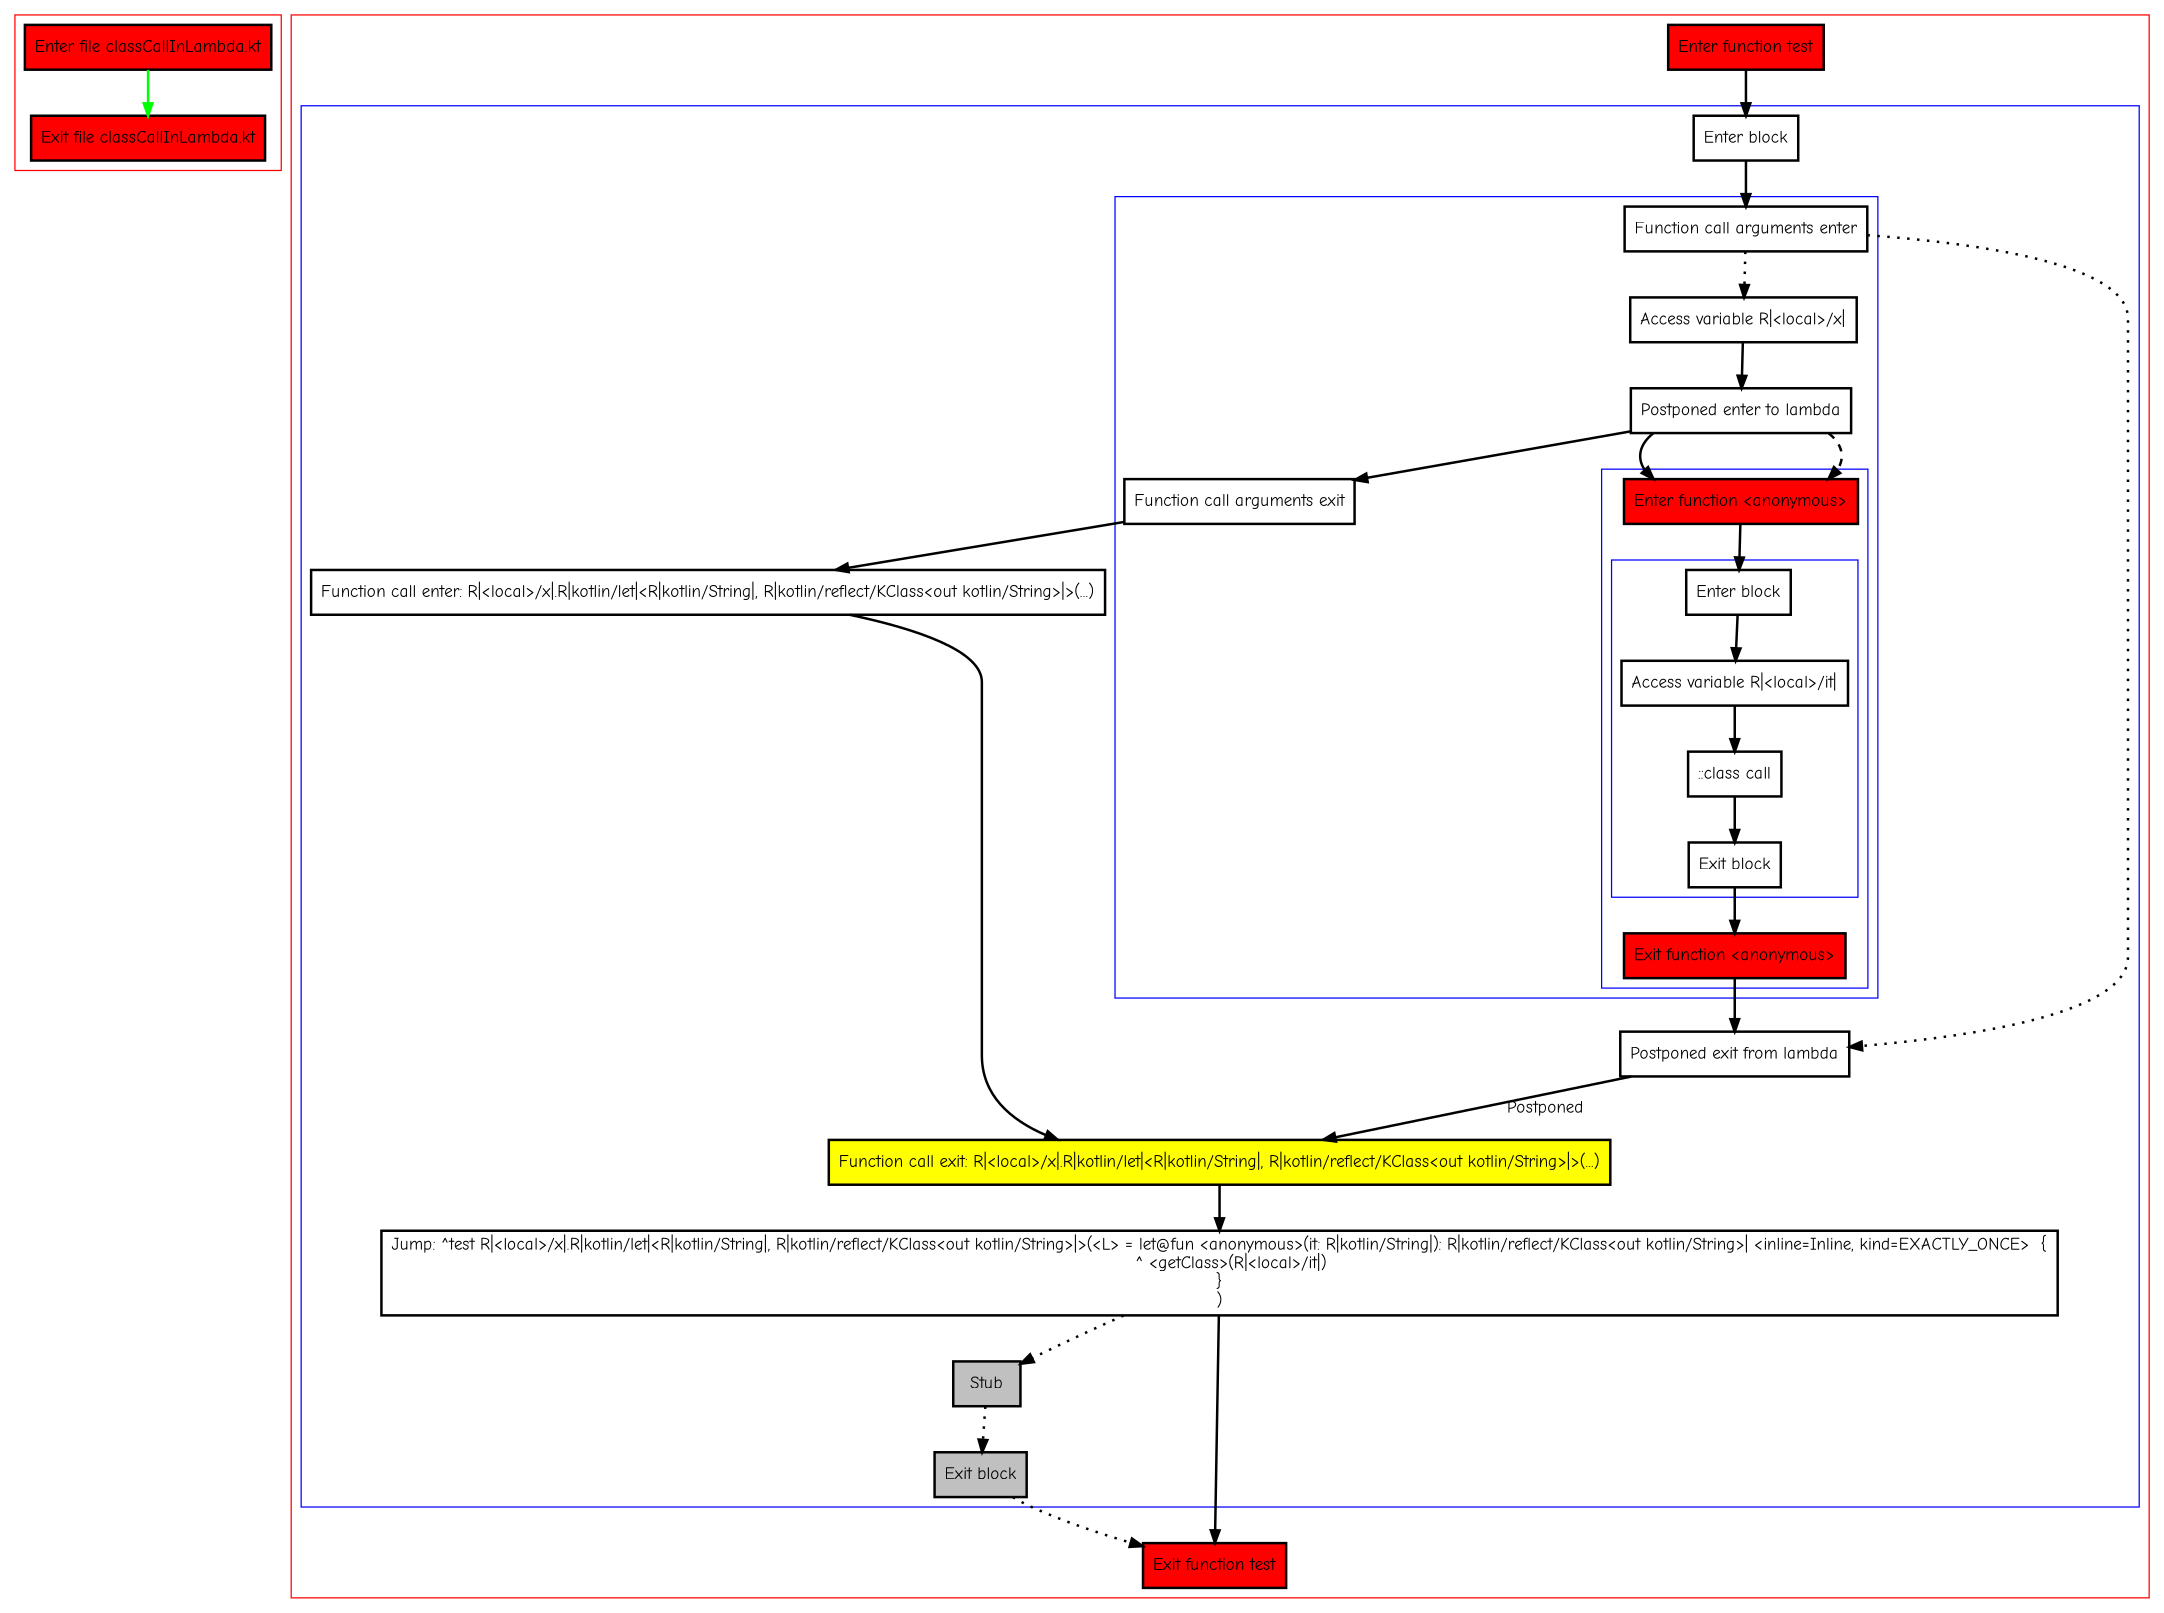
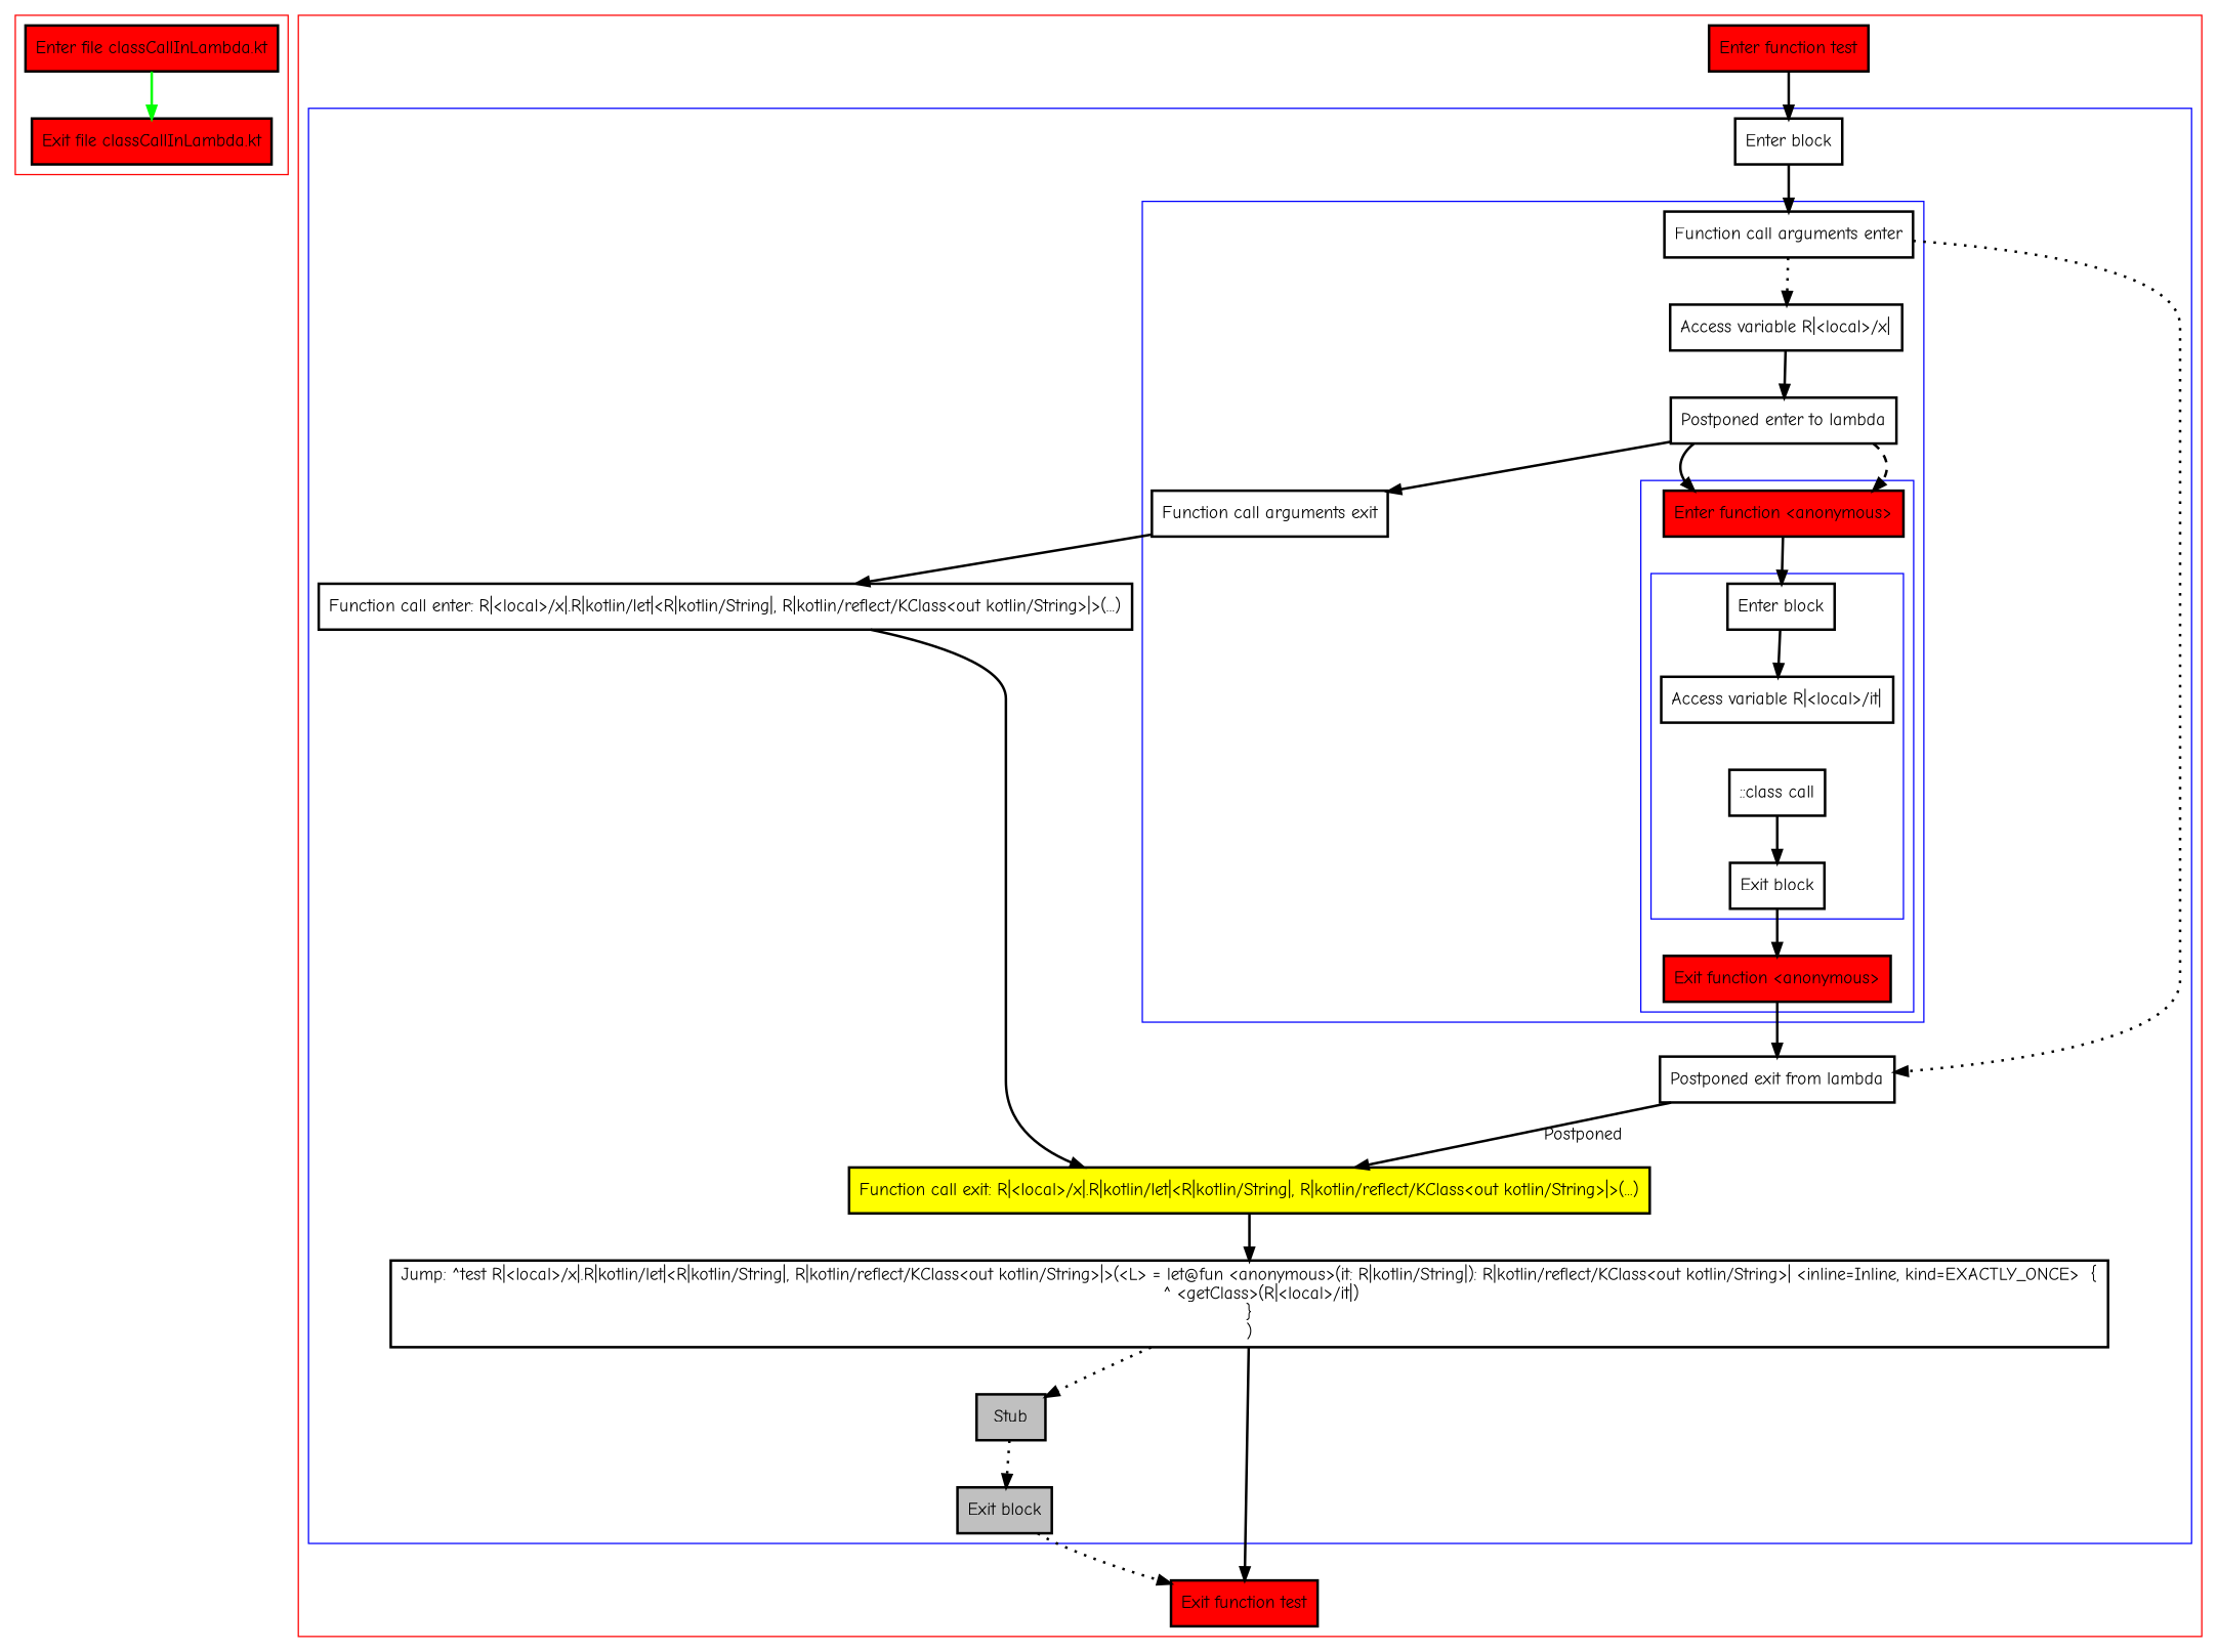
  digraph {
    fontname="Comic Neue"
    nodesep=3
    node [fontname="Comic Neue" penwidth=2 shape=box]
    edge [fontname="Comic Neue" penwidth=2]
    n1 [fillcolor=red label="Enter file classCallInLambda.kt" style=filled]
    n2 [fillcolor=red label="Exit file classCallInLambda.kt" style=filled]
    n3 [label="Enter block"]
    n4 [label="Access variable R|<local>/it|"]
    n5 [label="::class call"]
    n6 [label="Exit block"]
    n7 [fillcolor=red label="Enter function <anonymous>" style=filled]
    n8 [fillcolor=red label="Exit function <anonymous>" style=filled]
    n9 [label="Function call arguments enter"]
    n10 [label="Access variable R|<local>/x|"]
    n11 [label="Postponed enter to lambda"]
    n12 [label="Function call arguments exit"]
    n13 [label="Enter block"]
    n14 [label="Function call enter: R|<local>/x|.R|kotlin/let|<R|kotlin/String|, R|kotlin/reflect/KClass<out kotlin/String>|>(...)"]
    n15 [label="Postponed exit from lambda"]
    n16 [fillcolor=yellow label="Function call exit: R|<local>/x|.R|kotlin/let|<R|kotlin/String|, R|kotlin/reflect/KClass<out kotlin/String>|>(...)" style=filled]
    n17 [label="Jump: ^test R|<local>/x|.R|kotlin/let|<R|kotlin/String|, R|kotlin/reflect/KClass<out kotlin/String>|>(<L> = let@fun <anonymous>(it: R|kotlin/String|): R|kotlin/reflect/KClass<out kotlin/String>| <inline=Inline, kind=EXACTLY_ONCE>  {\n    ^ <getClass>(R|<local>/it|)\n}\n)"]
    n18 [fillcolor=gray label=Stub style=filled]
    n19 [fillcolor=gray label="Exit block" style=filled]
    n20 [fillcolor=red label="Enter function test" style=filled]
    n21 [fillcolor=red label="Exit function test" style=filled]
    subgraph cluster_1 {
      color=red
      n1
      n2
    }
    subgraph cluster_2 {
      color=red
      n20
      n21
      subgraph cluster_3 {
        color=blue
        n13
        n14
        n15
        n16
        n17
        n18
        n19
        subgraph cluster_4 {
          color=blue
          n9
          n10
          n11
          n12
          subgraph cluster_5 {
            color=blue
            n7
            n8
            subgraph cluster_6 {
              color=blue
              n3
              n4
              n5
              n6
            }
          }
        }
      }
    }
    n1 -> n2 [color=green]
    n3 -> n4
-   n4 -> n5
    n5 -> n6
    n6 -> n8
    n7 -> n3
    n8 -> n15
    n9 -> n10 [style=dotted]
    n9 -> n15 [style=dotted]
    n10 -> n11
    n11 -> n7
    n11 -> n7 [style=dashed]
    n11 -> n12
    n12 -> n14
    n13 -> n9
    n14 -> n16
    n15 -> n16 [label=Postponed]
    n16 -> n17
    n17 -> n18 [style=dotted]
    n17 -> n21
    n18 -> n19 [style=dotted]
    n19 -> n21 [style=dotted]
    n20 -> n13
  }
